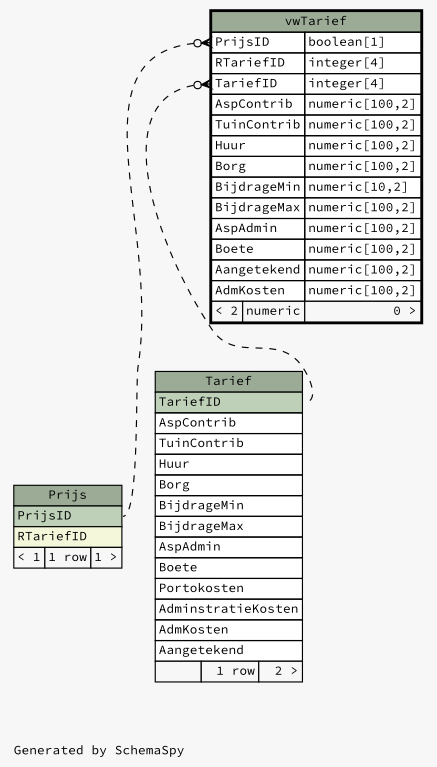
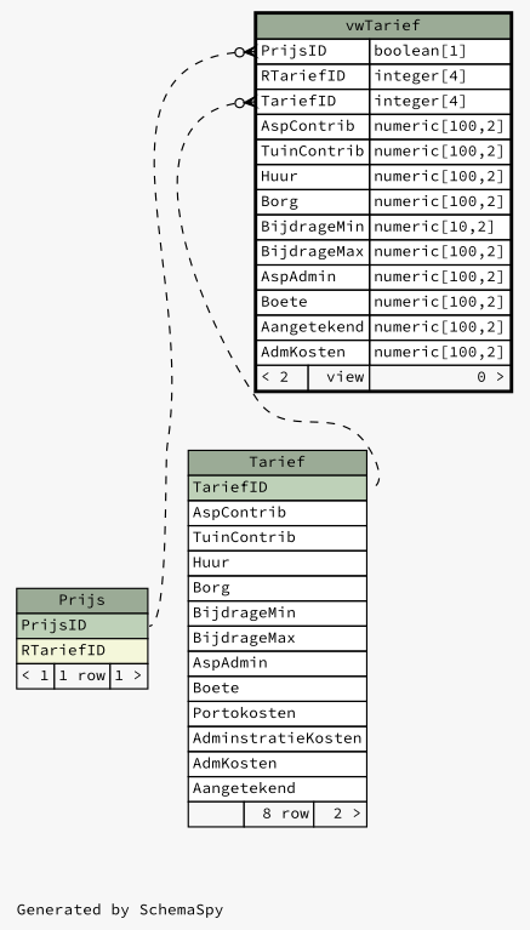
  digraph {
    bgcolor="#f7f7f7"
    fontname="Source Code Pro"
    fontsize=11
    label="\nGenerated by SchemaSpy"
    labeljust=l
    nodesep=0.18
    rankdir=TB
    ranksep=0.46
    node [fontname="Source Code Pro" fontsize=11 shape=plaintext]
    edge [arrowhead=none arrowsize=0.8 arrowtail=crowodot dir=back fontname="Source Code Pro" style=dashed]
    n1 [label=<     <TABLE BORDER="0" CELLBORDER="1" CELLSPACING="0" BGCOLOR="#ffffff">       <TR><TD COLSPAN="3" BGCOLOR="#9bab96" ALIGN="CENTER">Prijs</TD></TR>       <TR><TD PORT="PrijsID" COLSPAN="3" BGCOLOR="#bed1b8" ALIGN="LEFT">PrijsID</TD></TR>       <TR><TD PORT="RTariefID" COLSPAN="3" BGCOLOR="#f4f7da" ALIGN="LEFT">RTariefID</TD></TR>       <TR><TD ALIGN="LEFT" BGCOLOR="#f7f7f7">&lt; 1</TD><TD ALIGN="RIGHT" BGCOLOR="#f7f7f7">1 row</TD><TD ALIGN="RIGHT" BGCOLOR="#f7f7f7">1 &gt;</TD></TR>     </TABLE>>]
-   n2 [label=<     <TABLE BORDER="0" CELLBORDER="1" CELLSPACING="0" BGCOLOR="#ffffff">       <TR><TD COLSPAN="3" BGCOLOR="#9bab96" ALIGN="CENTER">Tarief</TD></TR>       <TR><TD PORT="TariefID" COLSPAN="3" BGCOLOR="#bed1b8" ALIGN="LEFT">TariefID</TD></TR>       <TR><TD PORT="AspContrib" COLSPAN="3" ALIGN="LEFT">AspContrib</TD></TR>       <TR><TD PORT="TuinContrib" COLSPAN="3" ALIGN="LEFT">TuinContrib</TD></TR>       <TR><TD PORT="Huur" COLSPAN="3" ALIGN="LEFT">Huur</TD></TR>       <TR><TD PORT="Borg" COLSPAN="3" ALIGN="LEFT">Borg</TD></TR>       <TR><TD PORT="BijdrageMin" COLSPAN="3" ALIGN="LEFT">BijdrageMin</TD></TR>       <TR><TD PORT="BijdrageMax" COLSPAN="3" ALIGN="LEFT">BijdrageMax</TD></TR>       <TR><TD PORT="AspAdmin" COLSPAN="3" ALIGN="LEFT">AspAdmin</TD></TR>       <TR><TD PORT="Boete" COLSPAN="3" ALIGN="LEFT">Boete</TD></TR>       <TR><TD PORT="Portokosten" COLSPAN="3" ALIGN="LEFT">Portokosten</TD></TR>       <TR><TD PORT="AdminstratieKosten" COLSPAN="3" ALIGN="LEFT">AdminstratieKosten</TD></TR>       <TR><TD PORT="AdmKosten" COLSPAN="3" ALIGN="LEFT">AdmKosten</TD></TR>       <TR><TD PORT="Aangetekend" COLSPAN="3" ALIGN="LEFT">Aangetekend</TD></TR>       <TR><TD ALIGN="LEFT" BGCOLOR="#f7f7f7">  </TD><TD ALIGN="RIGHT" BGCOLOR="#f7f7f7">1 row</TD><TD ALIGN="RIGHT" BGCOLOR="#f7f7f7">2 &gt;</TD></TR>     </TABLE>>]
-   n3 [label=<     <TABLE BORDER="2" CELLBORDER="1" CELLSPACING="0" BGCOLOR="#ffffff">       <TR><TD COLSPAN="3" BGCOLOR="#9bab96" ALIGN="CENTER">vwTarief</TD></TR>       <TR><TD PORT="PrijsID" COLSPAN="2" ALIGN="LEFT">PrijsID</TD><TD PORT="PrijsID.type" ALIGN="LEFT">boolean[1]</TD></TR>       <TR><TD PORT="RTariefID" COLSPAN="2" ALIGN="LEFT">RTariefID</TD><TD PORT="RTariefID.type" ALIGN="LEFT">integer[4]</TD></TR>       <TR><TD PORT="TariefID" COLSPAN="2" ALIGN="LEFT">TariefID</TD><TD PORT="TariefID.type" ALIGN="LEFT">integer[4]</TD></TR>       <TR><TD PORT="AspContrib" COLSPAN="2" ALIGN="LEFT">AspContrib</TD><TD PORT="AspContrib.type" ALIGN="LEFT">numeric[100,2]</TD></TR>       <TR><TD PORT="TuinContrib" COLSPAN="2" ALIGN="LEFT">TuinContrib</TD><TD PORT="TuinContrib.type" ALIGN="LEFT">numeric[100,2]</TD></TR>       <TR><TD PORT="Huur" COLSPAN="2" ALIGN="LEFT">Huur</TD><TD PORT="Huur.type" ALIGN="LEFT">numeric[100,2]</TD></TR>       <TR><TD PORT="Borg" COLSPAN="2" ALIGN="LEFT">Borg</TD><TD PORT="Borg.type" ALIGN="LEFT">numeric[100,2]</TD></TR>       <TR><TD PORT="BijdrageMin" COLSPAN="2" ALIGN="LEFT">BijdrageMin</TD><TD PORT="BijdrageMin.type" ALIGN="LEFT">numeric[10,2]</TD></TR>       <TR><TD PORT="BijdrageMax" COLSPAN="2" ALIGN="LEFT">BijdrageMax</TD><TD PORT="BijdrageMax.type" ALIGN="LEFT">numeric[100,2]</TD></TR>       <TR><TD PORT="AspAdmin" COLSPAN="2" ALIGN="LEFT">AspAdmin</TD><TD PORT="AspAdmin.type" ALIGN="LEFT">numeric[100,2]</TD></TR>       <TR><TD PORT="Boete" COLSPAN="2" ALIGN="LEFT">Boete</TD><TD PORT="Boete.type" ALIGN="LEFT">numeric[100,2]</TD></TR>       <TR><TD PORT="Aangetekend" COLSPAN="2" ALIGN="LEFT">Aangetekend</TD><TD PORT="Aangetekend.type" ALIGN="LEFT">numeric[100,2]</TD></TR>       <TR><TD PORT="AdmKosten" COLSPAN="2" ALIGN="LEFT">AdmKosten</TD><TD PORT="AdmKosten.type" ALIGN="LEFT">numeric[100,2]</TD></TR>       <TR><TD ALIGN="LEFT" BGCOLOR="#f7f7f7">&lt; 2</TD><TD ALIGN="RIGHT" BGCOLOR="#f7f7f7">numeric</TD><TD ALIGN="RIGHT" BGCOLOR="#f7f7f7">0 &gt;</TD></TR>     </TABLE>>]
+   n2 [label=<     <TABLE BORDER="0" CELLBORDER="1" CELLSPACING="0" BGCOLOR="#ffffff">       <TR><TD COLSPAN="3" BGCOLOR="#9bab96" ALIGN="CENTER">Tarief</TD></TR>       <TR><TD PORT="TariefID" COLSPAN="3" BGCOLOR="#bed1b8" ALIGN="LEFT">TariefID</TD></TR>       <TR><TD PORT="AspContrib" COLSPAN="3" ALIGN="LEFT">AspContrib</TD></TR>       <TR><TD PORT="TuinContrib" COLSPAN="3" ALIGN="LEFT">TuinContrib</TD></TR>       <TR><TD PORT="Huur" COLSPAN="3" ALIGN="LEFT">Huur</TD></TR>       <TR><TD PORT="Borg" COLSPAN="3" ALIGN="LEFT">Borg</TD></TR>       <TR><TD PORT="BijdrageMin" COLSPAN="3" ALIGN="LEFT">BijdrageMin</TD></TR>       <TR><TD PORT="BijdrageMax" COLSPAN="3" ALIGN="LEFT">BijdrageMax</TD></TR>       <TR><TD PORT="AspAdmin" COLSPAN="3" ALIGN="LEFT">AspAdmin</TD></TR>       <TR><TD PORT="Boete" COLSPAN="3" ALIGN="LEFT">Boete</TD></TR>       <TR><TD PORT="Portokosten" COLSPAN="3" ALIGN="LEFT">Portokosten</TD></TR>       <TR><TD PORT="AdminstratieKosten" COLSPAN="3" ALIGN="LEFT">AdminstratieKosten</TD></TR>       <TR><TD PORT="AdmKosten" COLSPAN="3" ALIGN="LEFT">AdmKosten</TD></TR>       <TR><TD PORT="Aangetekend" COLSPAN="3" ALIGN="LEFT">Aangetekend</TD></TR>       <TR><TD ALIGN="LEFT" BGCOLOR="#f7f7f7">  </TD><TD ALIGN="RIGHT" BGCOLOR="#f7f7f7">8 row</TD><TD ALIGN="RIGHT" BGCOLOR="#f7f7f7">2 &gt;</TD></TR>     </TABLE>>]
+   n3 [label=<     <TABLE BORDER="2" CELLBORDER="1" CELLSPACING="0" BGCOLOR="#ffffff">       <TR><TD COLSPAN="3" BGCOLOR="#9bab96" ALIGN="CENTER">vwTarief</TD></TR>       <TR><TD PORT="PrijsID" COLSPAN="2" ALIGN="LEFT">PrijsID</TD><TD PORT="PrijsID.type" ALIGN="LEFT">boolean[1]</TD></TR>       <TR><TD PORT="RTariefID" COLSPAN="2" ALIGN="LEFT">RTariefID</TD><TD PORT="RTariefID.type" ALIGN="LEFT">integer[4]</TD></TR>       <TR><TD PORT="TariefID" COLSPAN="2" ALIGN="LEFT">TariefID</TD><TD PORT="TariefID.type" ALIGN="LEFT">integer[4]</TD></TR>       <TR><TD PORT="AspContrib" COLSPAN="2" ALIGN="LEFT">AspContrib</TD><TD PORT="AspContrib.type" ALIGN="LEFT">numeric[100,2]</TD></TR>       <TR><TD PORT="TuinContrib" COLSPAN="2" ALIGN="LEFT">TuinContrib</TD><TD PORT="TuinContrib.type" ALIGN="LEFT">numeric[100,2]</TD></TR>       <TR><TD PORT="Huur" COLSPAN="2" ALIGN="LEFT">Huur</TD><TD PORT="Huur.type" ALIGN="LEFT">numeric[100,2]</TD></TR>       <TR><TD PORT="Borg" COLSPAN="2" ALIGN="LEFT">Borg</TD><TD PORT="Borg.type" ALIGN="LEFT">numeric[100,2]</TD></TR>       <TR><TD PORT="BijdrageMin" COLSPAN="2" ALIGN="LEFT">BijdrageMin</TD><TD PORT="BijdrageMin.type" ALIGN="LEFT">numeric[10,2]</TD></TR>       <TR><TD PORT="BijdrageMax" COLSPAN="2" ALIGN="LEFT">BijdrageMax</TD><TD PORT="BijdrageMax.type" ALIGN="LEFT">numeric[100,2]</TD></TR>       <TR><TD PORT="AspAdmin" COLSPAN="2" ALIGN="LEFT">AspAdmin</TD><TD PORT="AspAdmin.type" ALIGN="LEFT">numeric[100,2]</TD></TR>       <TR><TD PORT="Boete" COLSPAN="2" ALIGN="LEFT">Boete</TD><TD PORT="Boete.type" ALIGN="LEFT">numeric[100,2]</TD></TR>       <TR><TD PORT="Aangetekend" COLSPAN="2" ALIGN="LEFT">Aangetekend</TD><TD PORT="Aangetekend.type" ALIGN="LEFT">numeric[100,2]</TD></TR>       <TR><TD PORT="AdmKosten" COLSPAN="2" ALIGN="LEFT">AdmKosten</TD><TD PORT="AdmKosten.type" ALIGN="LEFT">numeric[100,2]</TD></TR>       <TR><TD ALIGN="LEFT" BGCOLOR="#f7f7f7">&lt; 2</TD><TD ALIGN="RIGHT" BGCOLOR="#f7f7f7">view</TD><TD ALIGN="RIGHT" BGCOLOR="#f7f7f7">0 &gt;</TD></TR>     </TABLE>>]
    n3 -> n1 [headport="PrijsID:e" tailport="PrijsID:w"]
    n3 -> n2 [headport="TariefID:e" tailport="TariefID:w"]
  }
